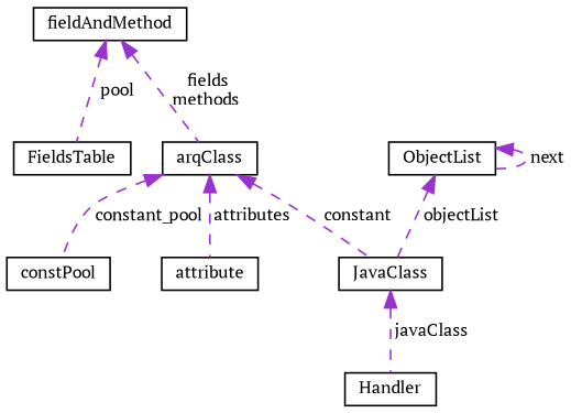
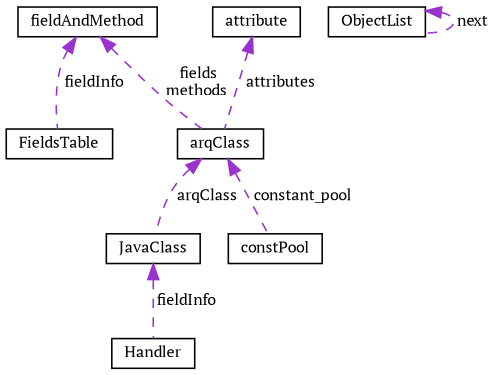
  digraph {
    fontname="PT Serif"
    node [color=black fillcolor=white fontname="PT Serif" fontsize=10 shape=record style=filled]
    edge [color=darkorchid3 dir=back fontname="PT Serif" fontsize=10 labelfontname=Helvetica labelfontsize=10 style=dashed]
    n1 [height=0.2 label=JavaClass width=0.4]
    n2 [height=0.2 label=Handler width=0.4]
    n3 [height=0.2 label=FieldsTable width=0.4]
    n4 [height=0.2 label=fieldAndMethod width=0.4]
    n5 [height=0.2 label=arqClass width=0.4]
    n6 [height=0.2 label=constPool width=0.4]
    n7 [height=0.2 label=attribute width=0.4]
    n8 [height=0.2 label=ObjectList width=0.4]
-   n1 -> n2 [label=" javaClass"]
-   n4 -> n3 [label=" pool"]
+   n1 -> n2 [label=" fieldInfo"]
+   n4 -> n3 [label=" fieldInfo"]
    n4 -> n5 [label=" fields\nmethods"]
-   n5 -> n1 [label=" constant"]
+   n5 -> n1 [label=" arqClass"]
    n5 -> n6 [label=" constant_pool"]
-   n5 -> n7 [label=" attributes"]
-   n8 -> n1 [label=" objectList"]
+   n7 -> n5 [label=" attributes"]
    n8 -> n8 [label=" next"]
  }
